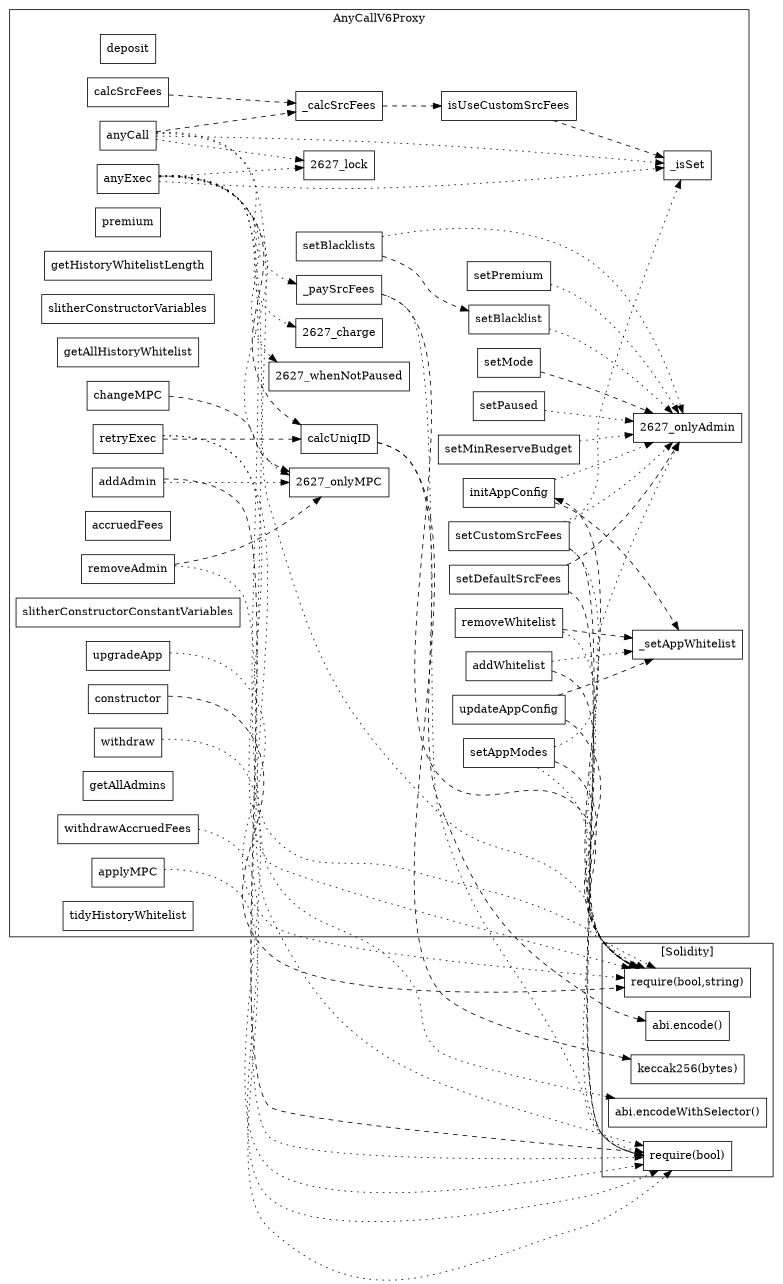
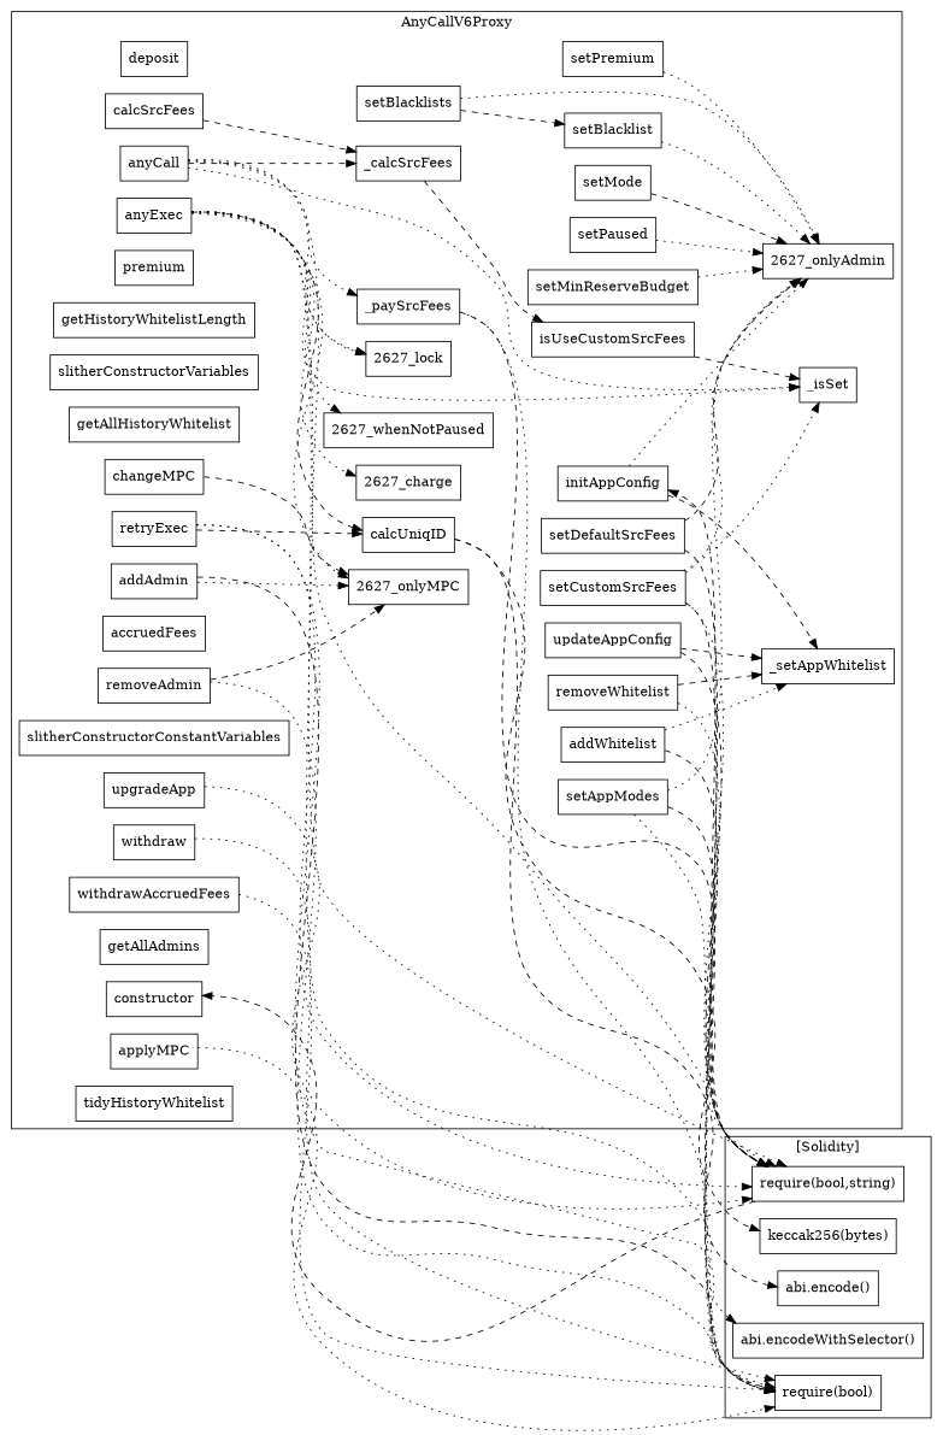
  strict digraph {
    rankdir=LR
    node [shape=box]
    edge [style=dotted]
    n1 [label=deposit]
    n2 [label=addAdmin]
    "2627_onlyMPC"
    n4 [label=retryExec]
    n5 [label=calcUniqID]
    n6 [label=_paySrcFees]
    n7 [label=_isSet]
    n8 [label=setBlacklist]
    "2627_onlyAdmin"
    n10 [label=setMinReserveBudget]
    n11 [label=anyExec]
    "2627_charge"
    "2627_lock"
    "2627_whenNotPaused"
    n15 [label=setPremium]
    n16 [label=initAppConfig]
    n17 [label=_setAppWhitelist]
    n18 [label=updateAppConfig]
    n19 [label=premium]
    n20 [label=getHistoryWhitelistLength]
    n21 [label=setDefaultSrcFees]
    n22 [label=slitherConstructorVariables]
    n23 [label=setCustomSrcFees]
    n24 [label=getAllHistoryWhitelist]
    n25 [label=upgradeApp]
    n26 [label=changeMPC]
    n27 [label=constructor]
    n28 [label=setBlacklists]
    n29 [label=accruedFees]
    n30 [label=removeAdmin]
    n31 [label=isUseCustomSrcFees]
    n32 [label=slitherConstructorConstantVariables]
    n33 [label=withdraw]
    n34 [label=anyCall]
    n35 [label=_calcSrcFees]
    n36 [label=withdrawAccruedFees]
    n37 [label=getAllAdmins]
    n38 [label=removeWhitelist]
    n39 [label=addWhitelist]
    n40 [label=applyMPC]
    n41 [label=setMode]
    n42 [label=setAppModes]
    n43 [label=calcSrcFees]
    n44 [label=tidyHistoryWhitelist]
    n45 [label=setPaused]
    "require(bool)"
    "require(bool,string)"
    "keccak256(bytes)"
    "abi.encode()"
    "abi.encodeWithSelector()"
    subgraph cluster_1 {
      label=AnyCallV6Proxy
      n1
      n2
      "2627_onlyMPC"
      n4
      n5
      n6
      n7
      n8
      "2627_onlyAdmin"
      n10
      n11
      "2627_charge"
      "2627_lock"
      "2627_whenNotPaused"
      n15
      n16
      n17
      n18
      n19
      n20
      n21
      n22
      n23
      n24
      n25
      n26
      n27
      n28
      n29
      n30
      n31
      n32
      n33
      n34
      n35
      n36
      n37
      n38
      n39
      n40
      n41
      n42
      n43
      n44
      n45
    }
    subgraph cluster_2 {
      label="[Solidity]"
      "require(bool)"
      "require(bool,string)"
      "keccak256(bytes)"
      "abi.encode()"
      "abi.encodeWithSelector()"
    }
    n2 -> "2627_onlyMPC"
    n2 -> "require(bool)" [style=dashed]
    n4 -> n5 [style=dashed]
    n4 -> "require(bool)"
    n4 -> "require(bool,string)"
    n5 -> "keccak256(bytes)" [style=dashed]
    n5 -> "abi.encode()" [style=dashed]
    n6 -> "require(bool)"
    n6 -> "require(bool,string)" [style=dashed]
    n8 -> "2627_onlyAdmin"
    n10 -> "2627_onlyAdmin"
    n11 -> "2627_onlyMPC"
    n11 -> n5 [style=dashed]
    n11 -> n7
    n11 -> "2627_charge"
    n11 -> "2627_lock"
    n11 -> "2627_whenNotPaused"
    n11 -> "require(bool,string)"
    n11 -> "abi.encodeWithSelector()"
    n15 -> "2627_onlyAdmin"
    n16 -> "2627_onlyAdmin"
    n16 -> n17 [style=dashed]
    n18 -> n17 [style=dashed]
    n18 -> "require(bool,string)" [style=dashed]
    n21 -> "2627_onlyAdmin" [style=dashed]
    n21 -> "require(bool)" [style=dashed]
    n23 -> n7
    n23 -> "2627_onlyAdmin"
    n23 -> "require(bool)" [style=dashed]
    n23 -> "require(bool,string)"
    n25 -> "require(bool,string)"
    n26 -> "2627_onlyMPC" [style=dashed]
-   n27 -> "require(bool,string)" [style=dashed]
+   "require(bool,string)" -> n27 [style=dashed]
    n28 -> n8 [style=dashed]
    n28 -> "2627_onlyAdmin"
    n30 -> "2627_onlyMPC" [style=dashed]
    n30 -> "require(bool)"
    n31 -> n7 [style=dashed]
    n33 -> "require(bool)"
    n34 -> n6
    n34 -> n7
    n34 -> "2627_lock"
    n34 -> n35 [style=dashed]
    n34 -> "require(bool,string)"
    n35 -> n31 [style=dashed]
    n36 -> "require(bool)"
    n38 -> n17 [style=dashed]
    n38 -> "require(bool,string)"
    n39 -> n17
    n39 -> "require(bool,string)" [style=dashed]
    n40 -> "require(bool)"
    n41 -> "2627_onlyAdmin" [style=dashed]
    n42 -> "2627_onlyAdmin"
    n42 -> "require(bool)"
    n42 -> "require(bool,string)" [style=dashed]
    n43 -> n35 [style=dashed]
    n45 -> "2627_onlyAdmin"
    "require(bool,string)" -> n16 [style=dashed]
  }
